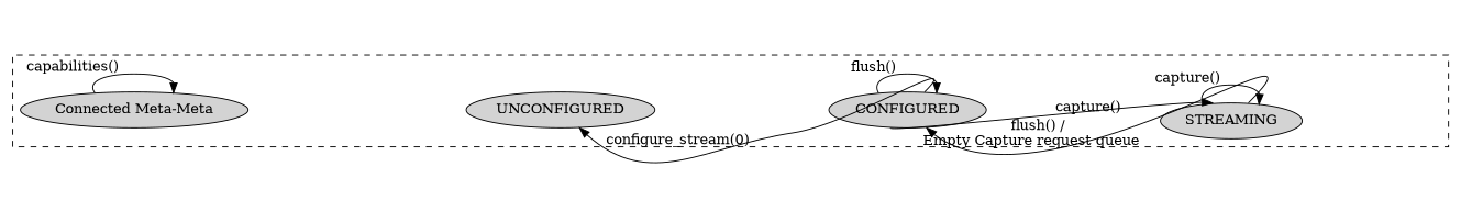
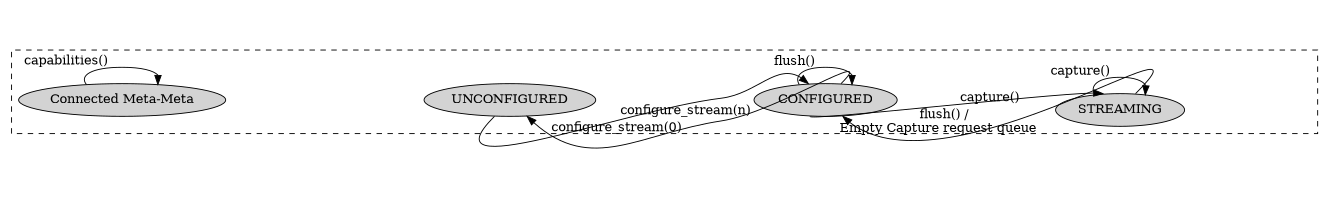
  digraph {
    compound=true
    rankdir=LR
    node [group=trunk style=invisible]
    edge [style=invis]
    n1 [label="Connected Meta-Meta" style=filled]
    GHOSTHEAD
    UNCONFIGURED [style=filled]
    GHOST1
    CONFIGURED [style=filled]
    GHOST2
    STREAMING [style=filled]
    GHOST3
    GHOST
    subgraph cluster_1 {
      style=dashed
      n1
      GHOSTHEAD
      UNCONFIGURED
      GHOST1
      CONFIGURED
      GHOST2
      STREAMING
      GHOST3
    }
    n1 -> n1 [xlabel="     capabilities()   " style=""]
    n1 -> GHOSTHEAD
    GHOSTHEAD -> UNCONFIGURED
    UNCONFIGURED -> GHOST1
+   UNCONFIGURED -> CONFIGURED [headport=nw tailport=sw xlabel="  configure_stream(n)  " style=""]
    GHOST1 -> CONFIGURED
    CONFIGURED -> UNCONFIGURED [headport=se tailport=ne xlabel="  configure_stream(0)  " style=""]
    CONFIGURED -> CONFIGURED [xlabel="  flush()  " style=""]
    CONFIGURED -> GHOST2
    CONFIGURED -> STREAMING [headport=nw tailport=sw xlabel="  capture()  " style=""]
    GHOST2 -> STREAMING
    STREAMING -> CONFIGURED [headport=se labeldistance=10 tailport=ne xlabel="  flush() /\n Empty Capture request queue  " style=""]
    STREAMING -> STREAMING [xlabel="  capture()  " style=""]
    STREAMING -> GHOST3
    GHOST -> UNCONFIGURED
  }
